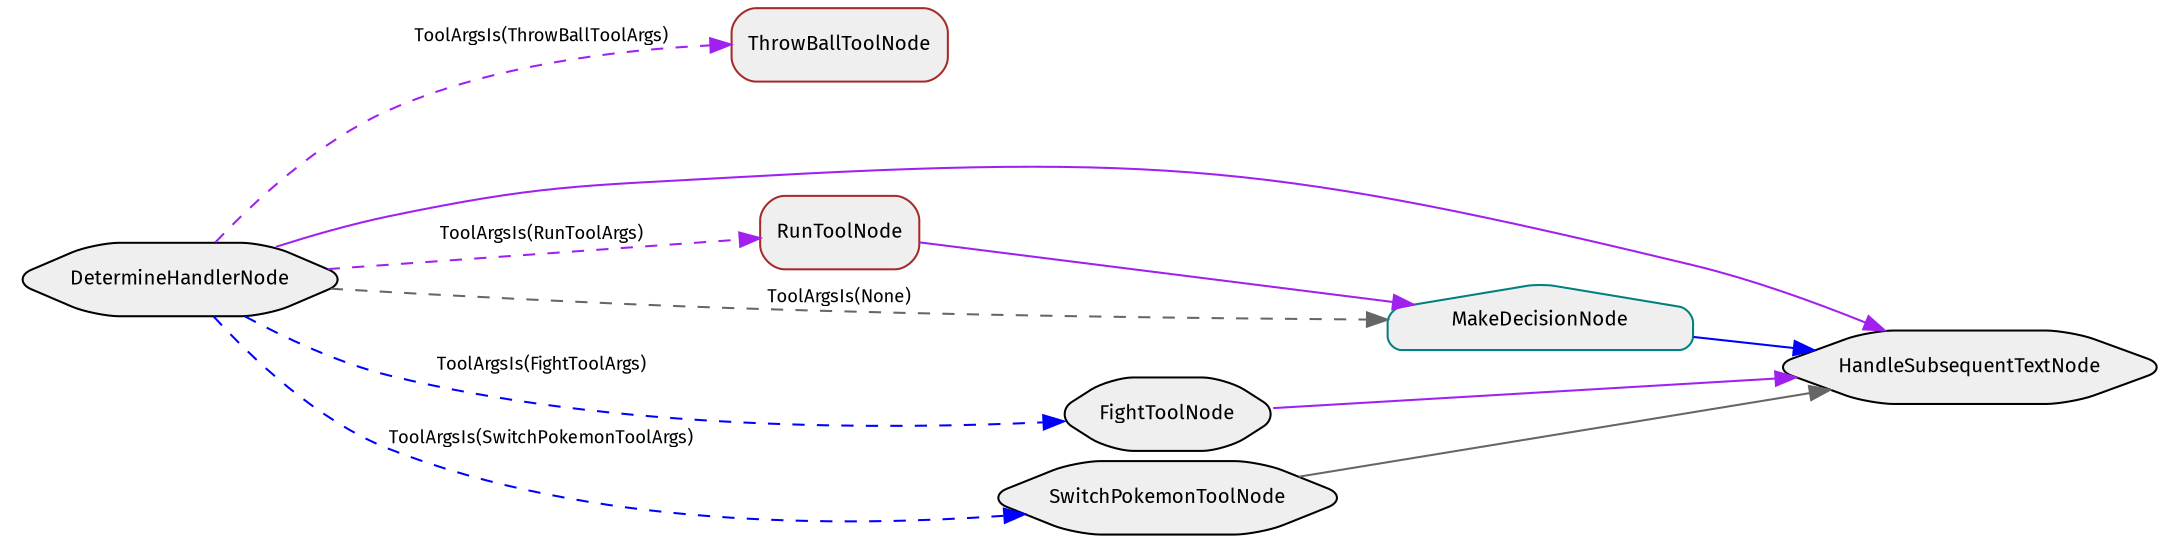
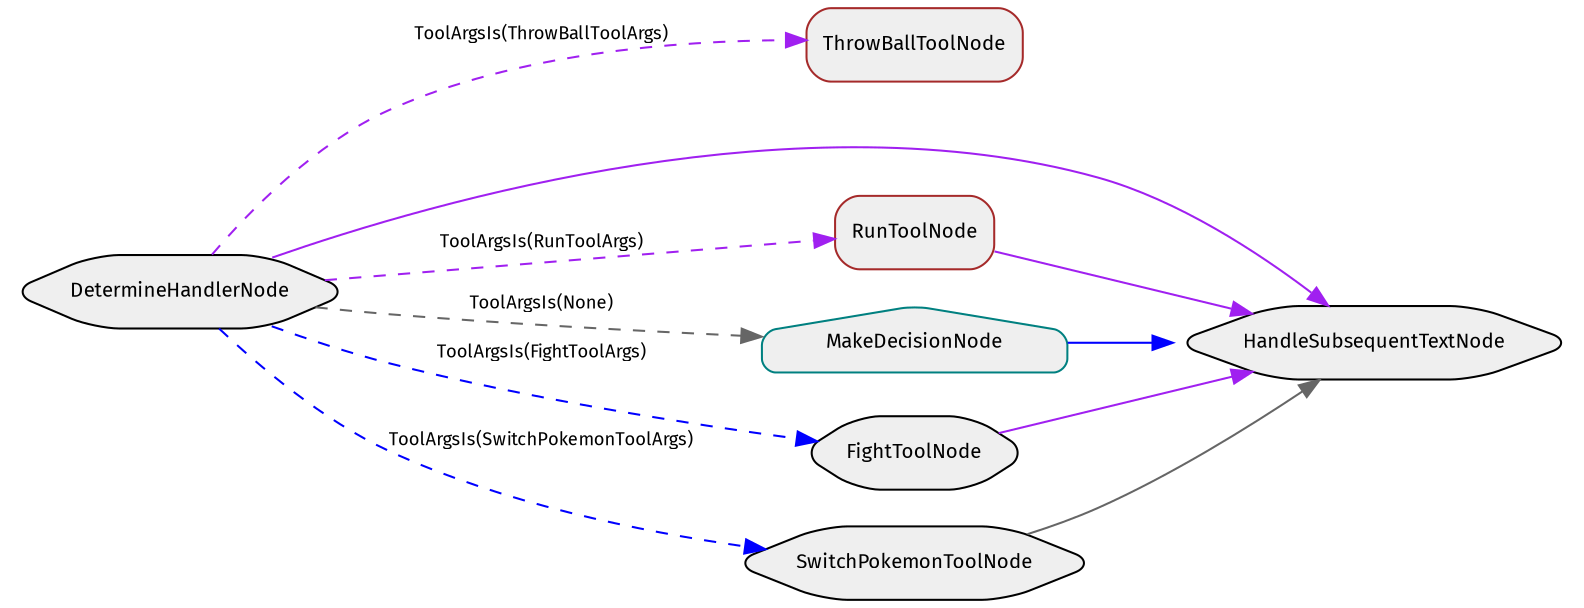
  digraph {
    compound=true
    fontname="Fira Sans"
    rankdir=LR
    node [color=black fillcolor="#EFEFEF" fontname="Fira Sans" fontsize=10 shape=hexagon style="rounded,filled"]
    edge [color=purple fontname="Fira Sans" fontsize=9 style=solid]
    n1 [color=brown label=ThrowBallToolNode shape=box]
    n2 [label=HandleSubsequentTextNode]
    n3 [color=brown label=RunToolNode shape=box]
    n4 [color=teal label=MakeDecisionNode shape=house]
    n5 [label=FightToolNode]
    n6 [label=SwitchPokemonToolNode]
    n7 [label=DetermineHandlerNode]
-   n3 -> n4
+   n3 -> n2
    n4 -> n2 [color=blue]
    n5 -> n2
    n6 -> n2 [color=gray40]
    n7 -> n1 [label="ToolArgsIs(ThrowBallToolArgs)" style=dashed]
    n7 -> n2
    n7 -> n3 [label="ToolArgsIs(RunToolArgs)" style=dashed]
    n7 -> n4 [color=gray40 label="ToolArgsIs(None)" style=dashed]
    n7 -> n5 [color=blue label="ToolArgsIs(FightToolArgs)" style=dashed]
    n7 -> n6 [color=blue label="ToolArgsIs(SwitchPokemonToolArgs)" style=dashed]
  }
